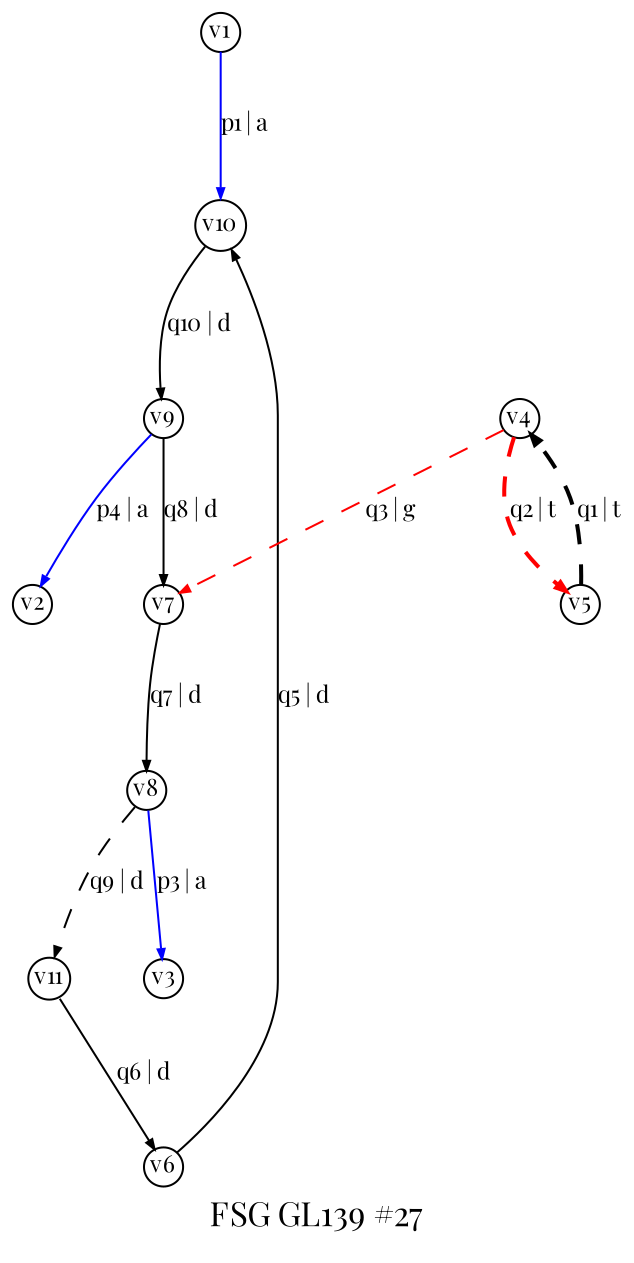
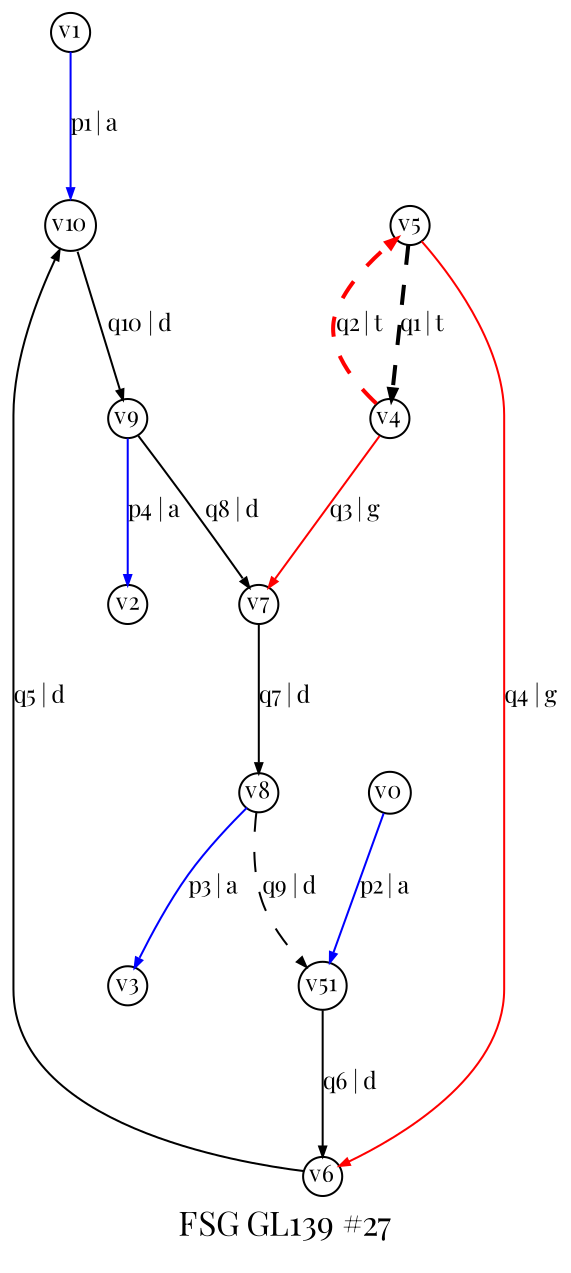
  digraph {
    fontname="Playfair Display"
    fontsize=10
    label="FSG GL139 #27"
    noverlap=scale
    node [fontname="Playfair Display" fontsize=7 margin=0 penwidth=0.6 shape=circle]
    edge [arrowsize=0.3 color=black fontname="Playfair Display" fontsize=7 penwidth=0.6 style=solid]
    v1 [height=0.01]
    v10 [height=0.01]
    v9 [height=0.01]
    v2 [height=0.01]
    v7 [height=0.01]
-   v11 [height=0.01]
+   v0 [height=0.01]
+   v11 [height=0.01 label=v51]
    v6 [height=0.01]
    v8 [height=0.01]
    v3 [height=0.01]
    v5 [height=0.01]
    v4 [height=0.01]
    v1 -> v10 [color=blue label="p1 | a"]
    v10 -> v9 [label="q10 | d"]
    v9 -> v2 [color=blue label="p4 | a"]
    v9 -> v7 [label="q8 | d"]
    v7 -> v8 [label="q7 | d"]
+   v0 -> v11 [color=blue label="p2 | a"]
    v11 -> v6 [label="q6 | d"]
    v6 -> v10 [label="q5 | d"]
    v8 -> v11 [label="q9 | d" style=dashed]
    v8 -> v3 [color=blue label="p3 | a"]
+   v5 -> v6 [color=red label="q4 | g"]
    v5 -> v4 [label="q1 | t" penwidth=1.2 style=dashed]
-   v4 -> v7 [color=red label="q3 | g" style=dashed]
+   v4 -> v7 [color=red label="q3 | g"]
    v4 -> v5 [color=red label="q2 | t" penwidth=1.2 style=dashed]
  }
